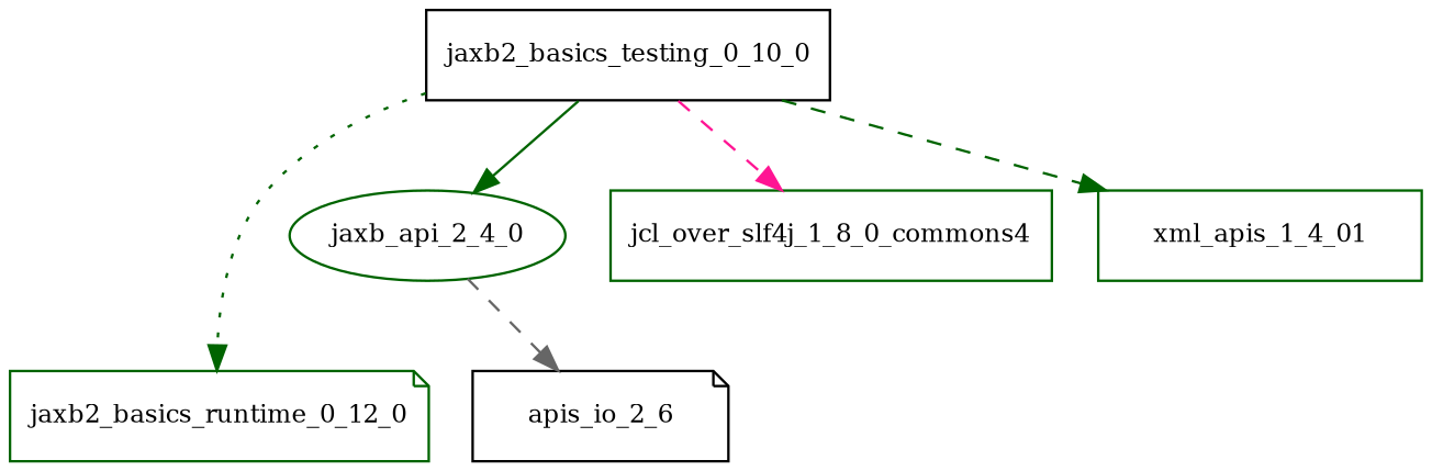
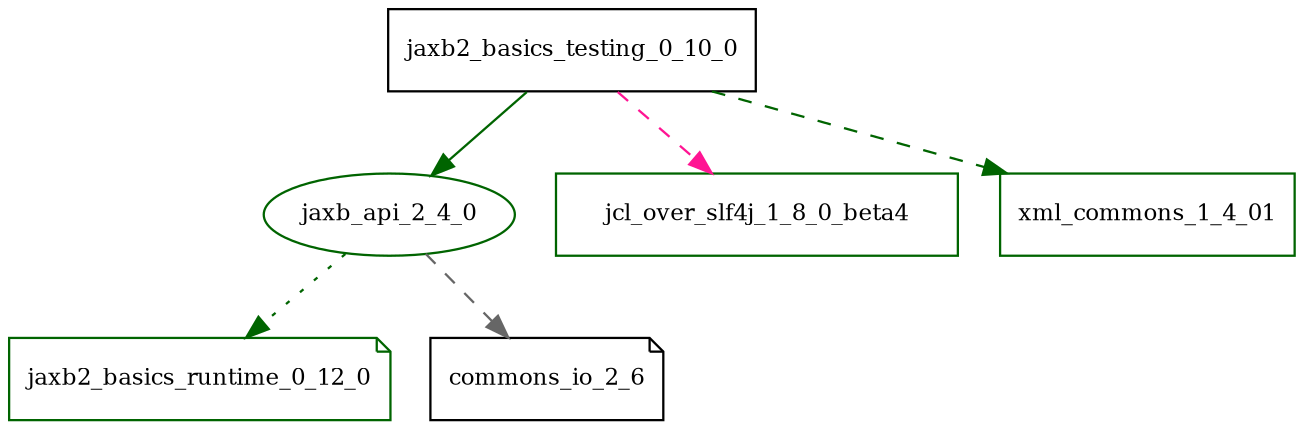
  digraph {
    node [color=darkgreen fontsize=10.0 shape=box]
    edge [color=darkgreen style=dashed]
    jaxb2_basics_testing_0_10_0 [color=black]
    jaxb_api_2_4_0 [shape=ellipse]
    jaxb2_basics_runtime_0_12_0 [shape=note]
-   jcl_over_slf4j_1_8_0_beta4 [label=jcl_over_slf4j_1_8_0_commons4]
-   xml_apis_1_4_01
-   commons_io_2_6 [color=black shape=note label=apis_io_2_6]
+   jcl_over_slf4j_1_8_0_beta4
+   xml_apis_1_4_01 [label=xml_commons_1_4_01]
+   commons_io_2_6 [color=black shape=note]
    jaxb2_basics_testing_0_10_0 -> jaxb_api_2_4_0 [style=solid]
-   jaxb2_basics_testing_0_10_0 -> jaxb2_basics_runtime_0_12_0 [style=dotted]
+   jaxb_api_2_4_0 -> jaxb2_basics_runtime_0_12_0 [style=dotted]
    jaxb2_basics_testing_0_10_0 -> jcl_over_slf4j_1_8_0_beta4 [color=deeppink]
    jaxb2_basics_testing_0_10_0 -> xml_apis_1_4_01
    jaxb_api_2_4_0 -> commons_io_2_6 [color=gray40]
  }
